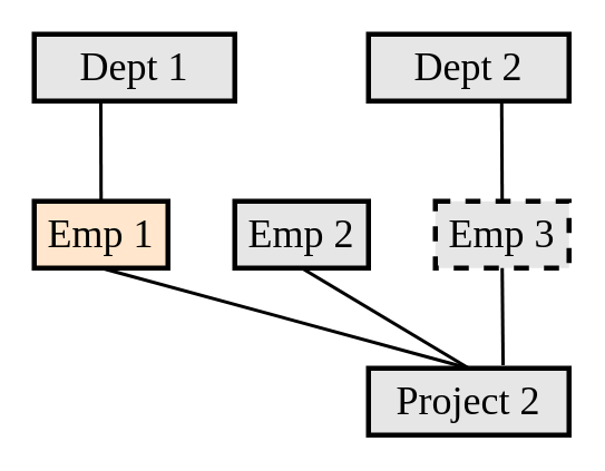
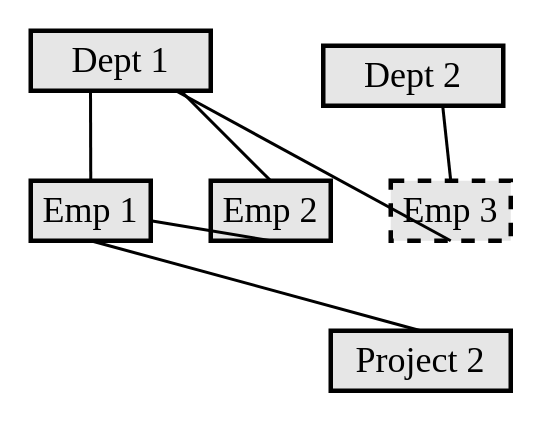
  <mxCell id="0" />
  <mxCell id="1" parent="0" />
  <mxCell id="2" value="Dept 1" style="rounded=0;whiteSpace=wrap;html=1;strokeWidth=3;fillColor=#E6E6E6;fontSize=24;fontFamily=Ubuntu Mono;" vertex="1" parent="1"><mxGeometry x="20" y="20" width="120" height="40" as="geometry" /></mxCell>
- <mxCell id="3" value="Dept 2" style="rounded=0;whiteSpace=wrap;html=1;strokeWidth=3;fillColor=#E6E6E6;fontSize=24;fontFamily=Ubuntu Mono;" vertex="1" parent="1"><mxGeometry x="220" y="20" width="120" height="40" as="geometry" /></mxCell>
- <mxCell id="4" value="Emp 1" style="rounded=0;whiteSpace=wrap;html=1;strokeWidth=3;fillColor=#ffe6cc;fontSize=24;fontFamily=Ubuntu Mono;" vertex="1" parent="1"><mxGeometry x="20" y="120" width="80" height="40" as="geometry" /></mxCell>
+ <mxCell id="3" value="Dept 2" style="rounded=0;whiteSpace=wrap;html=1;strokeWidth=3;fillColor=#E6E6E6;fontSize=24;fontFamily=Ubuntu Mono;" vertex="1" parent="1"><mxGeometry x="215" y="30" width="120" height="40" as="geometry" /></mxCell>
+ <mxCell id="4" value="Emp 1" style="rounded=0;whiteSpace=wrap;html=1;strokeWidth=3;fillColor=#E6E6E6;fontSize=24;fontFamily=Ubuntu Mono;" vertex="1" parent="1"><mxGeometry x="20" y="120" width="80" height="40" as="geometry" /></mxCell>
  <mxCell id="5" value="Emp 2" style="rounded=0;whiteSpace=wrap;html=1;strokeWidth=3;fillColor=#E6E6E6;fontSize=24;fontFamily=Ubuntu Mono;" vertex="1" parent="1"><mxGeometry x="140" y="120" width="80" height="40" as="geometry" /></mxCell>
  <mxCell id="6" value="Emp 3" style="rounded=0;whiteSpace=wrap;html=1;strokeWidth=3;fillColor=#E6E6E6;fontSize=24;fontFamily=Ubuntu Mono;dashed=1;" vertex="1" parent="1"><mxGeometry x="260" y="120" width="80" height="40" as="geometry" /></mxCell>
  <mxCell id="7" value="Project 2" style="rounded=0;whiteSpace=wrap;html=1;strokeWidth=3;fillColor=#E6E6E6;fontSize=24;fontFamily=Ubuntu Mono;" vertex="1" parent="1"><mxGeometry x="220" y="220" width="120" height="40" as="geometry" /></mxCell>
+ <mxCell id="8" value="" style="endArrow=none;html=1;rounded=0;fontFamily=Ubuntu Mono;fontSize=24;exitX=0.833;exitY=1;exitDx=0;exitDy=0;exitPerimeter=0;entryX=0.5;entryY=0;entryDx=0;entryDy=0;strokeWidth=2;" edge="1" parent="1" source="2" target="5"><mxGeometry width="50" height="50" relative="1" as="geometry"><mxPoint x="150" y="100" as="sourcePoint" /><mxPoint x="200" y="50" as="targetPoint" /></mxGeometry></mxCell>
  <mxCell id="9" value="" style="endArrow=none;html=1;rounded=0;fontFamily=Ubuntu Mono;fontSize=24;exitX=0.5;exitY=0;exitDx=0;exitDy=0;strokeWidth=2;entryX=0.332;entryY=0.97;entryDx=0;entryDy=0;entryPerimeter=0;" edge="1" parent="1" source="4" target="2"><mxGeometry width="50" height="50" relative="1" as="geometry"><mxPoint x="-20" y="140" as="sourcePoint" /><mxPoint x="70" y="90" as="targetPoint" /></mxGeometry></mxCell>
  <mxCell id="10" value="" style="endArrow=none;html=1;rounded=0;fontFamily=Ubuntu Mono;fontSize=24;strokeWidth=2;exitX=0.5;exitY=0;exitDx=0;exitDy=0;entryX=0.664;entryY=1.012;entryDx=0;entryDy=0;entryPerimeter=0;" edge="1" parent="1" source="6" target="3"><mxGeometry width="50" height="50" relative="1" as="geometry"><mxPoint x="390" y="170" as="sourcePoint" /><mxPoint x="300" y="80" as="targetPoint" /></mxGeometry></mxCell>
  <mxCell id="11" value="" style="endArrow=none;html=1;rounded=0;strokeWidth=2;fontFamily=Ubuntu Mono;fontSize=24;entryX=0.5;entryY=0;entryDx=0;entryDy=0;" edge="1" parent="1" target="7"><mxGeometry width="50" height="50" relative="1" as="geometry"><mxPoint x="60" y="160" as="sourcePoint" /><mxPoint x="210" y="210" as="targetPoint" /></mxGeometry></mxCell>
- <mxCell id="12" value="" style="endArrow=none;html=1;rounded=0;strokeWidth=2;fontFamily=Ubuntu Mono;fontSize=24;exitX=0.5;exitY=1;exitDx=0;exitDy=0;entryX=0.5;entryY=0;entryDx=0;entryDy=0;" edge="1" parent="1" source="5" target="7"><mxGeometry width="50" height="50" relative="1" as="geometry"><mxPoint x="190" y="430" as="sourcePoint" /><mxPoint x="240" y="380" as="targetPoint" /></mxGeometry></mxCell>
- <mxCell id="13" value="" style="endArrow=none;html=1;rounded=0;strokeWidth=2;fontFamily=Ubuntu Mono;fontSize=24;exitX=0.5;exitY=1;exitDx=0;exitDy=0;entryX=0.671;entryY=-0.044;entryDx=0;entryDy=0;entryPerimeter=0;" edge="1" parent="1" source="6" target="7"><mxGeometry width="50" height="50" relative="1" as="geometry"><mxPoint x="310" y="370" as="sourcePoint" /><mxPoint x="360" y="320" as="targetPoint" /></mxGeometry></mxCell>
+ <mxCell id="12" value="" style="endArrow=none;html=1;rounded=0;strokeWidth=2;fontFamily=Ubuntu Mono;fontSize=24;exitX=0.5;exitY=1;exitDx=0;exitDy=0;" edge="1" parent="1" source="5" target="4"><mxGeometry width="50" height="50" relative="1" as="geometry"><mxPoint x="190" y="430" as="sourcePoint" /><mxPoint x="240" y="380" as="targetPoint" /></mxGeometry></mxCell>
+ <mxCell id="13" value="" style="endArrow=none;html=1;rounded=0;strokeWidth=2;fontFamily=Ubuntu Mono;fontSize=24;exitX=0.5;exitY=1;exitDx=0;exitDy=0;" edge="1" parent="1" source="6" target="2"><mxGeometry width="50" height="50" relative="1" as="geometry"><mxPoint x="310" y="370" as="sourcePoint" /><mxPoint x="360" y="320" as="targetPoint" /></mxGeometry></mxCell>
